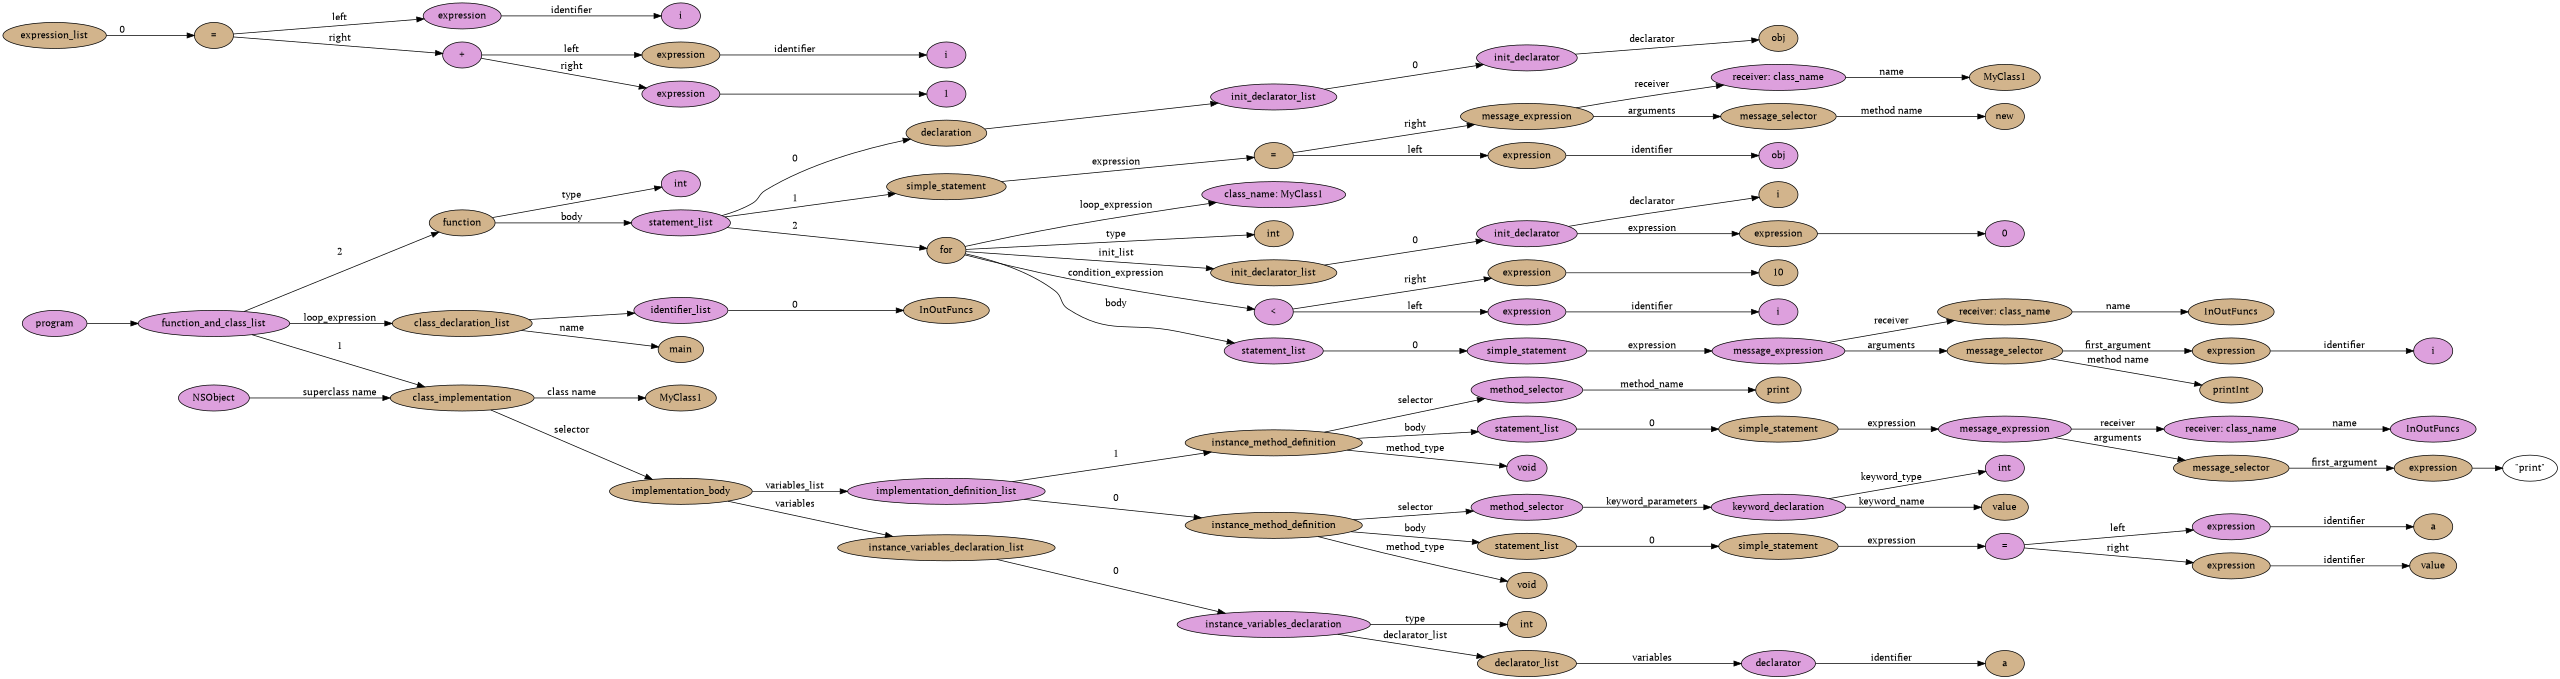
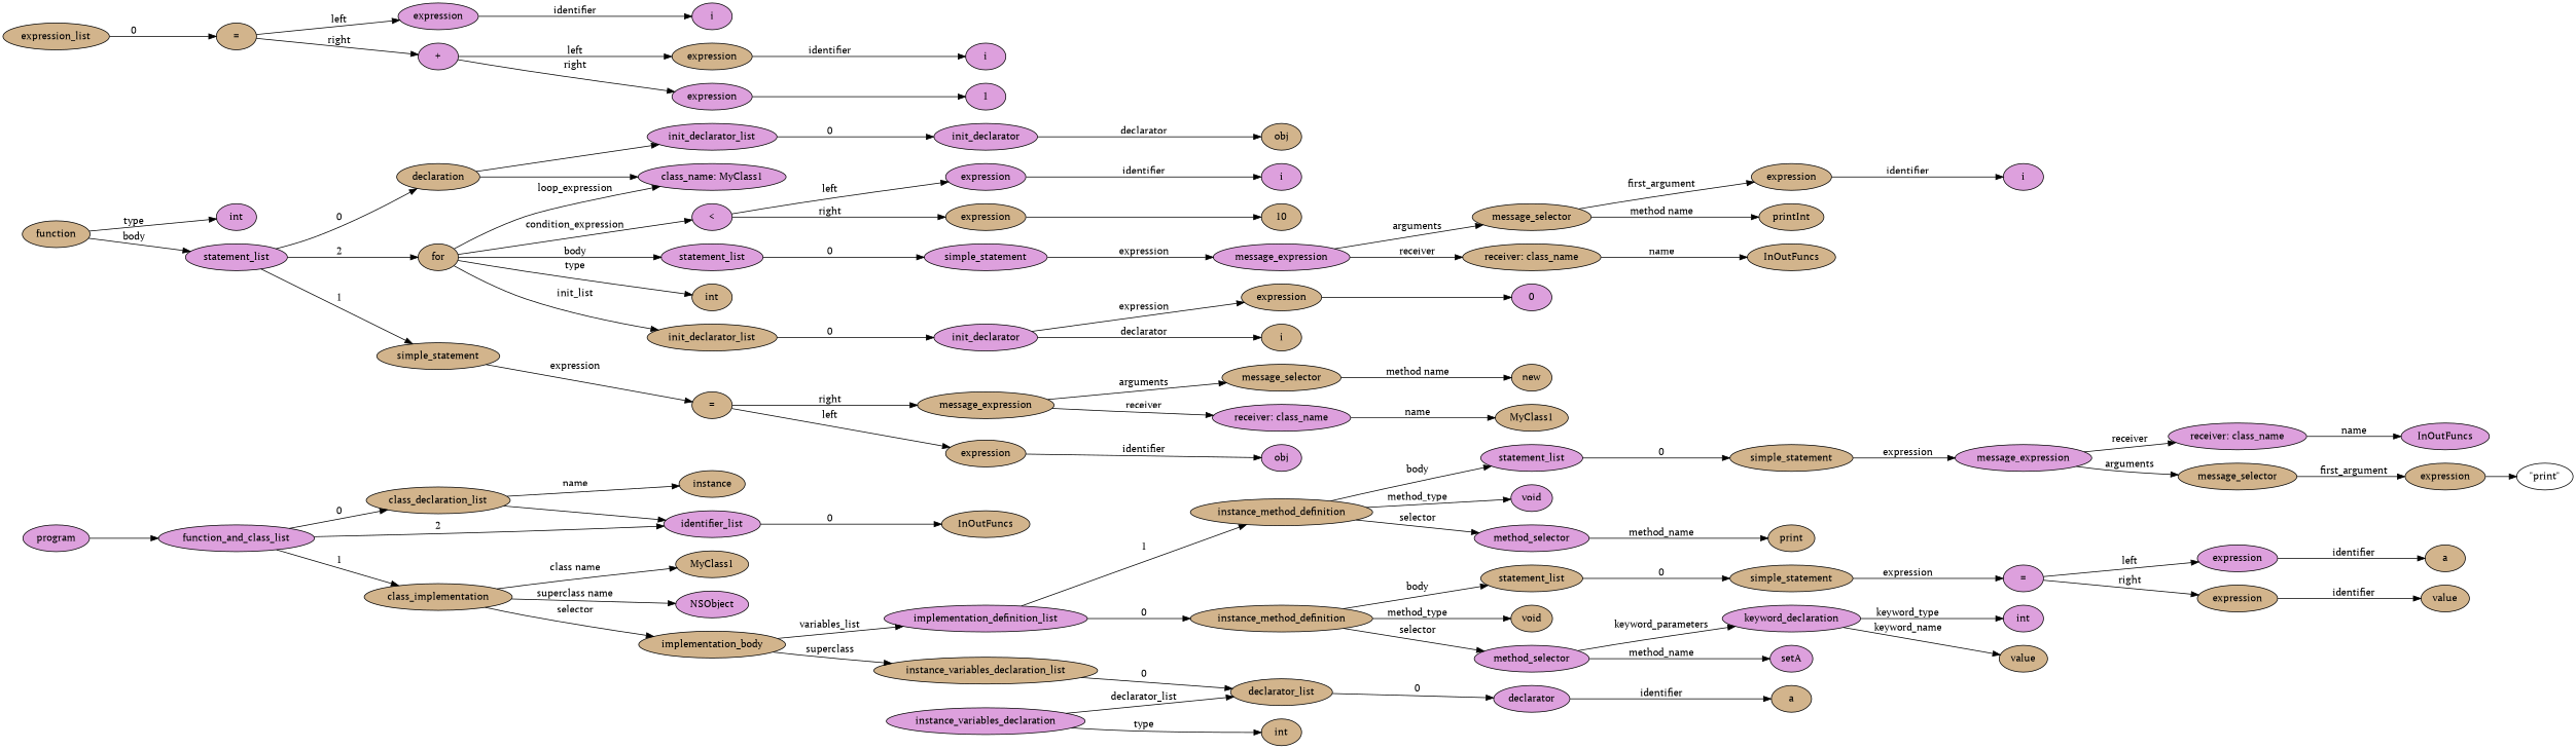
  digraph {
    fontname="PT Serif"
    rankdir=LR
    node [fillcolor=tan fontname="PT Serif" style=filled]
    edge [fontname="PT Serif"]
    n1 [fillcolor=plum label=program]
    n2 [fillcolor=plum label=function_and_class_list]
    n3 [label=class_declaration_list]
    n4 [label=class_implementation]
    n5 [label=function]
    n6 [fillcolor=plum label=identifier_list]
-   n7 [label=main]
+   n7 [label=instance]
    n8 [label=MyClass1]
    n9 [fillcolor=plum label=NSObject]
    n10 [label=implementation_body]
    n11 [fillcolor=plum label=int]
    n12 [fillcolor=plum label=statement_list]
    n13 [label=InOutFuncs]
    n14 [label=instance_variables_declaration_list]
    n15 [fillcolor=plum label=implementation_definition_list]
    n16 [fillcolor=plum label=instance_variables_declaration]
    n17 [label=instance_method_definition]
    n18 [label=instance_method_definition]
    n19 [label=int]
    n20 [label=declarator_list]
    n21 [fillcolor=plum label=declarator]
    n22 [label=a]
    n23 [label=void]
    n24 [fillcolor=plum label=method_selector]
    n25 [label=statement_list]
    n26 [fillcolor=plum label=void]
    n27 [fillcolor=plum label=method_selector]
    n28 [fillcolor=plum label=statement_list]
+   n29 [fillcolor=plum label=setA]
    n30 [fillcolor=plum label=keyword_declaration]
    n31 [label=simple_statement]
    n32 [fillcolor=plum label=int]
    n33 [label=value]
    n34 [fillcolor=plum label="="]
    n35 [fillcolor=plum label=expression]
    n36 [label=expression]
    n37 [label=a]
    n38 [label=value]
    n39 [label=print]
    n40 [label=simple_statement]
    n41 [fillcolor=plum label=message_expression]
    n42 [fillcolor=plum label="receiver: class_name"]
    n43 [label=message_selector]
    n44 [fillcolor=plum label=InOutFuncs]
    n45 [label=expression]
    n46 [label=<"print"> fillcolor="" style=""]
    n47 [label=declaration]
    n48 [label=simple_statement]
    n49 [label=for]
    n50 [fillcolor=plum label="class_name: MyClass1"]
    n51 [fillcolor=plum label=init_declarator_list]
    n52 [label="="]
    n53 [label=int]
    n54 [label=init_declarator_list]
    n55 [fillcolor=plum label="<"]
    n56 [fillcolor=plum label=statement_list]
    n57 [fillcolor=plum label=init_declarator]
    n58 [label=obj]
    n59 [label=expression]
    n60 [label=message_expression]
    n61 [fillcolor=plum label=obj]
    n62 [fillcolor=plum label="receiver: class_name"]
    n63 [label=message_selector]
    n64 [label=MyClass1]
    n65 [label=new]
    n66 [fillcolor=plum label=init_declarator]
    n67 [fillcolor=plum label=expression]
    n68 [label=expression]
    n69 [label=expression_list]
    n70 [label="="]
    n71 [fillcolor=plum label=simple_statement]
    n72 [label=i]
    n73 [label=expression]
    n74 [fillcolor=plum label=0]
    n75 [fillcolor=plum label=i]
    n76 [label=10]
    n77 [fillcolor=plum label=expression]
    n78 [fillcolor=plum label="+"]
    n79 [fillcolor=plum label=i]
    n80 [label=expression]
    n81 [fillcolor=plum label=expression]
    n82 [fillcolor=plum label=i]
    n83 [fillcolor=plum label=1]
    n84 [fillcolor=plum label=message_expression]
    n85 [label="receiver: class_name"]
    n86 [label=message_selector]
    n87 [label=InOutFuncs]
    n88 [label=printInt]
    n89 [label=expression]
    n90 [fillcolor=plum label=i]
    n1 -> n2
-   n2 -> n3 [label=loop_expression]
+   n2 -> n3 [label=0]
    n2 -> n4 [label=1]
-   n2 -> n5 [label=2]
+   n2 -> n6 [label=2]
    n3 -> n6
    n3 -> n7 [label=name]
    n4 -> n8 [label="class name"]
-   n9 -> n4 [label="superclass name"]
+   n4 -> n9 [label="superclass name"]
    n4 -> n10 [label=selector]
    n5 -> n11 [label=type]
    n5 -> n12 [label=body]
    n6 -> n13 [label=0]
-   n10 -> n14 [label=variables]
+   n10 -> n14 [label=superclass]
    n10 -> n15 [label=variables_list]
    n12 -> n47 [label=0]
    n12 -> n48 [label=1]
    n12 -> n49 [label=2]
-   n14 -> n16 [label=0]
+   n14 -> n20 [label=0]
    n15 -> n17 [label=0]
    n15 -> n18 [label=1]
    n16 -> n19 [label=type]
    n16 -> n20 [label=declarator_list]
    n17 -> n23 [label=method_type]
    n17 -> n24 [label=selector]
    n17 -> n25 [label=body]
    n18 -> n26 [label=method_type]
    n18 -> n27 [label=selector]
    n18 -> n28 [label=body]
-   n20 -> n21 [label=variables]
+   n20 -> n21 [label=0]
    n21 -> n22 [label=identifier]
+   n24 -> n29 [label=method_name]
    n24 -> n30 [label=keyword_parameters]
    n25 -> n31 [label=0]
    n27 -> n39 [label=method_name]
    n28 -> n40 [label=0]
    n30 -> n32 [label=keyword_type]
    n30 -> n33 [label=keyword_name]
    n31 -> n34 [label=expression]
    n34 -> n35 [label=left]
    n34 -> n36 [label=right]
    n35 -> n37 [label=identifier]
    n36 -> n38 [label=identifier]
    n40 -> n41 [label=expression]
    n41 -> n42 [label=receiver]
    n41 -> n43 [label=arguments]
    n42 -> n44 [label=name]
    n43 -> n45 [label=first_argument]
    n45 -> n46
+   n47 -> n50
    n47 -> n51
    n48 -> n52 [label=expression]
    n49 -> n50 [label=loop_expression]
    n49 -> n53 [label=type]
    n49 -> n54 [label=init_list]
    n49 -> n55 [label=condition_expression]
    n49 -> n56 [label=body]
    n51 -> n57 [label=0]
    n52 -> n59 [label=left]
    n52 -> n60 [label=right]
    n54 -> n66 [label=0]
    n55 -> n67 [label=left]
    n55 -> n68 [label=right]
    n56 -> n71 [label=0]
    n57 -> n58 [label=declarator]
    n59 -> n61 [label=identifier]
    n60 -> n62 [label=receiver]
    n60 -> n63 [label=arguments]
    n62 -> n64 [label=name]
    n63 -> n65 [label="method name"]
    n66 -> n72 [label=declarator]
    n66 -> n73 [label=expression]
    n67 -> n75 [label=identifier]
    n68 -> n76
    n69 -> n70 [label=0]
    n70 -> n77 [label=left]
    n70 -> n78 [label=right]
    n71 -> n84 [label=expression]
    n73 -> n74
    n77 -> n79 [label=identifier]
    n78 -> n80 [label=left]
    n78 -> n81 [label=right]
    n80 -> n82 [label=identifier]
    n81 -> n83
    n84 -> n85 [label=receiver]
    n84 -> n86 [label=arguments]
    n85 -> n87 [label=name]
    n86 -> n88 [label="method name"]
    n86 -> n89 [label=first_argument]
    n89 -> n90 [label=identifier]
  }
